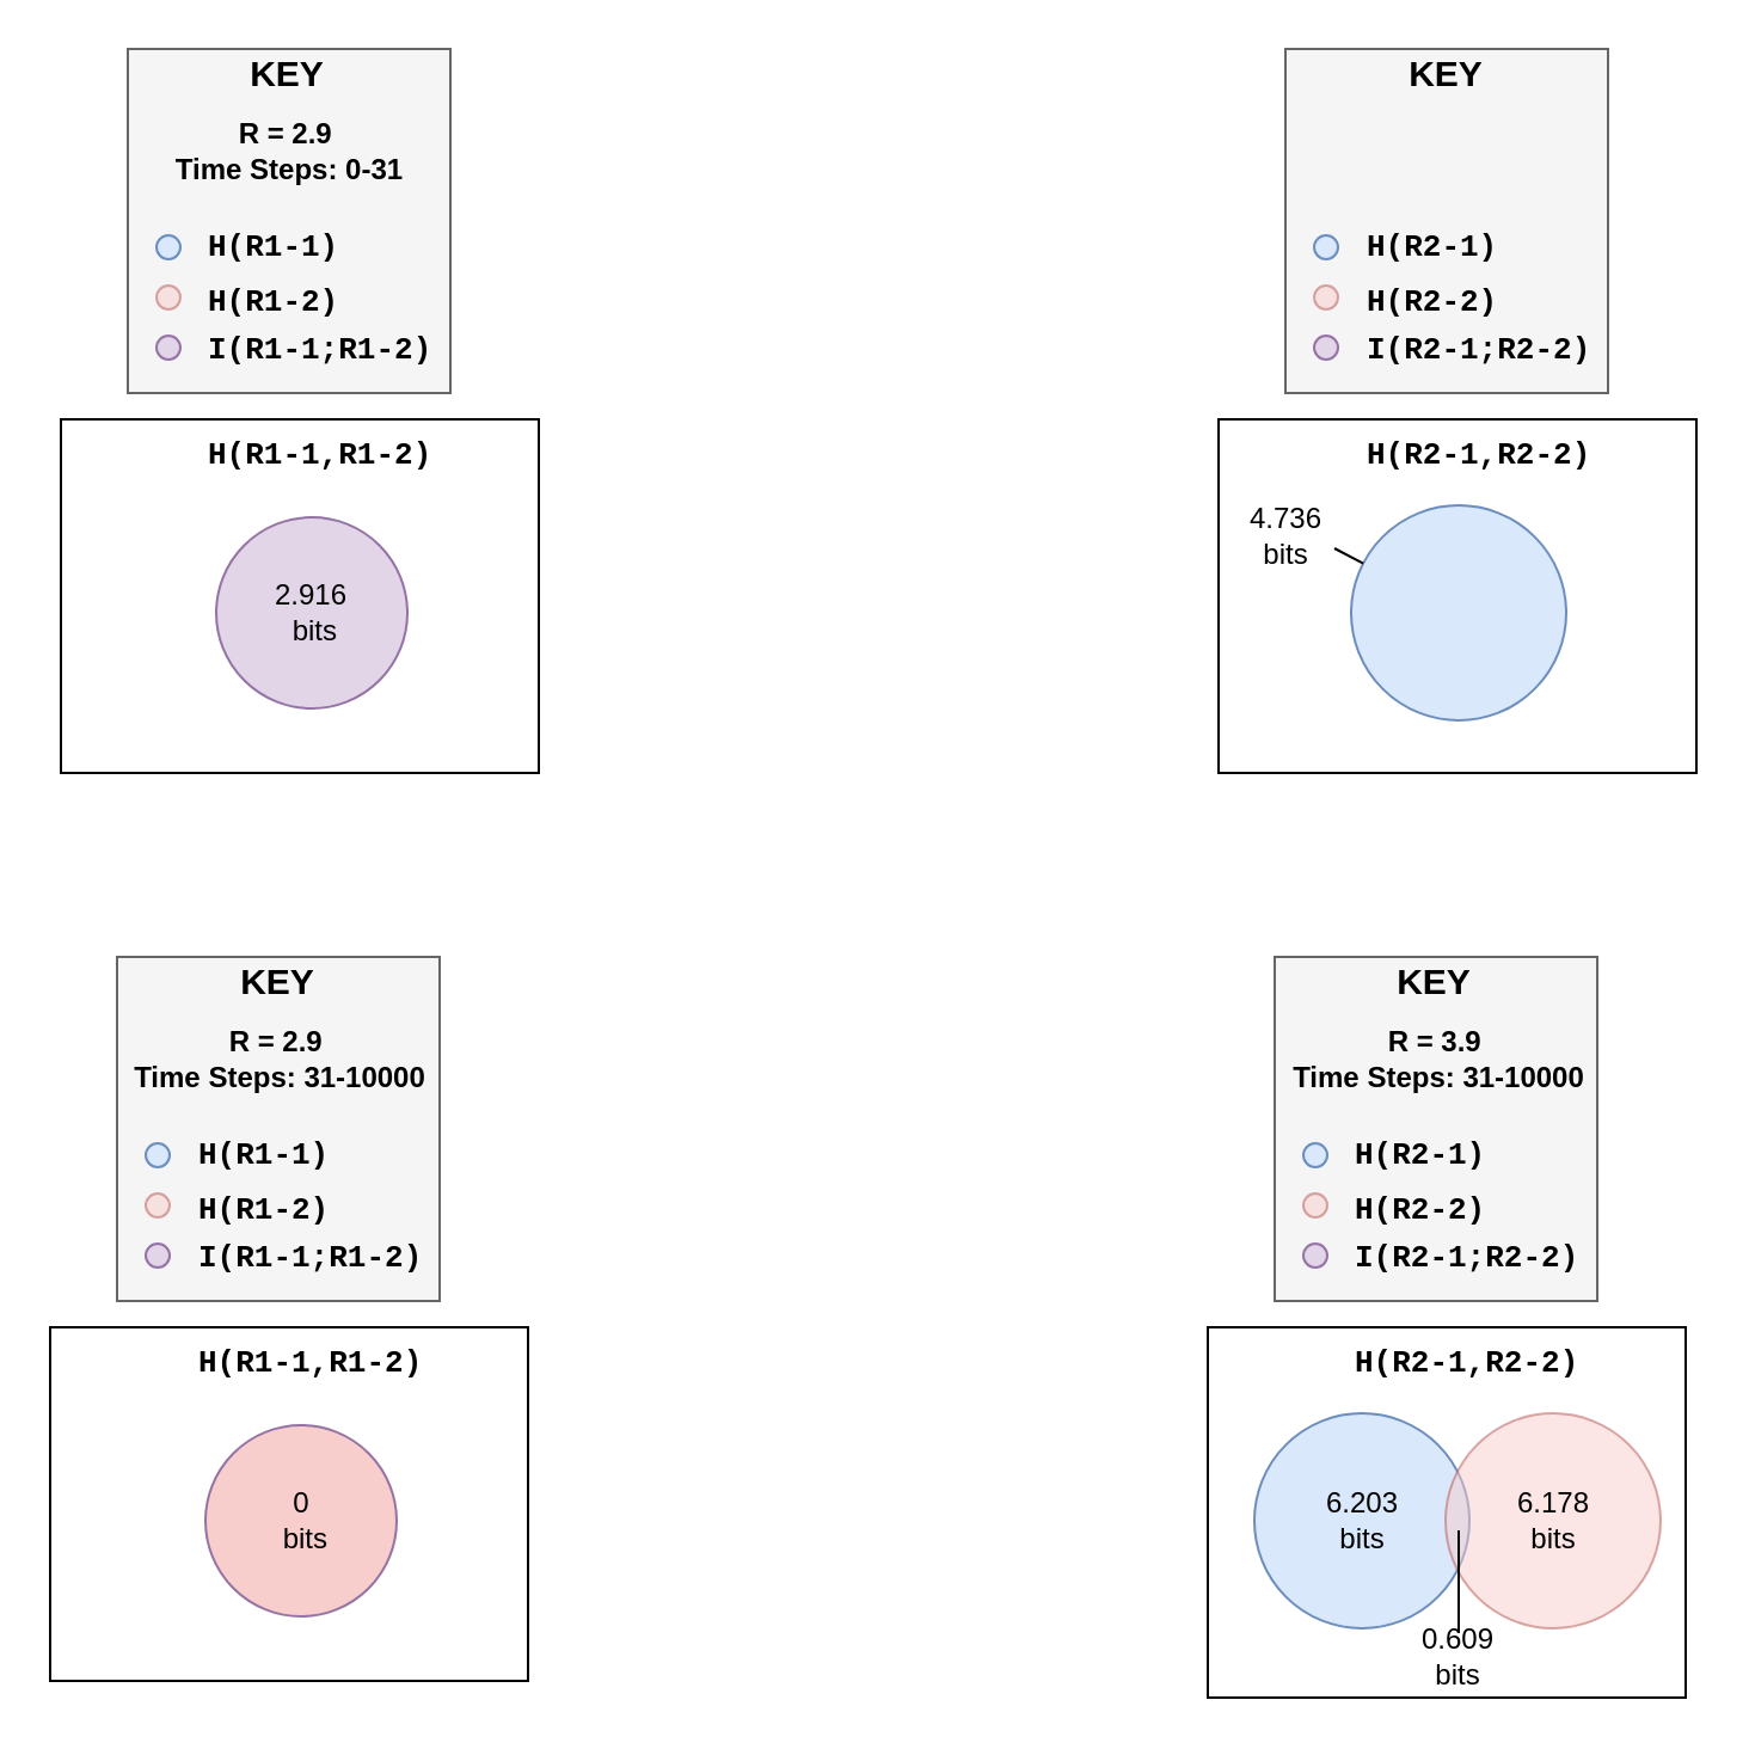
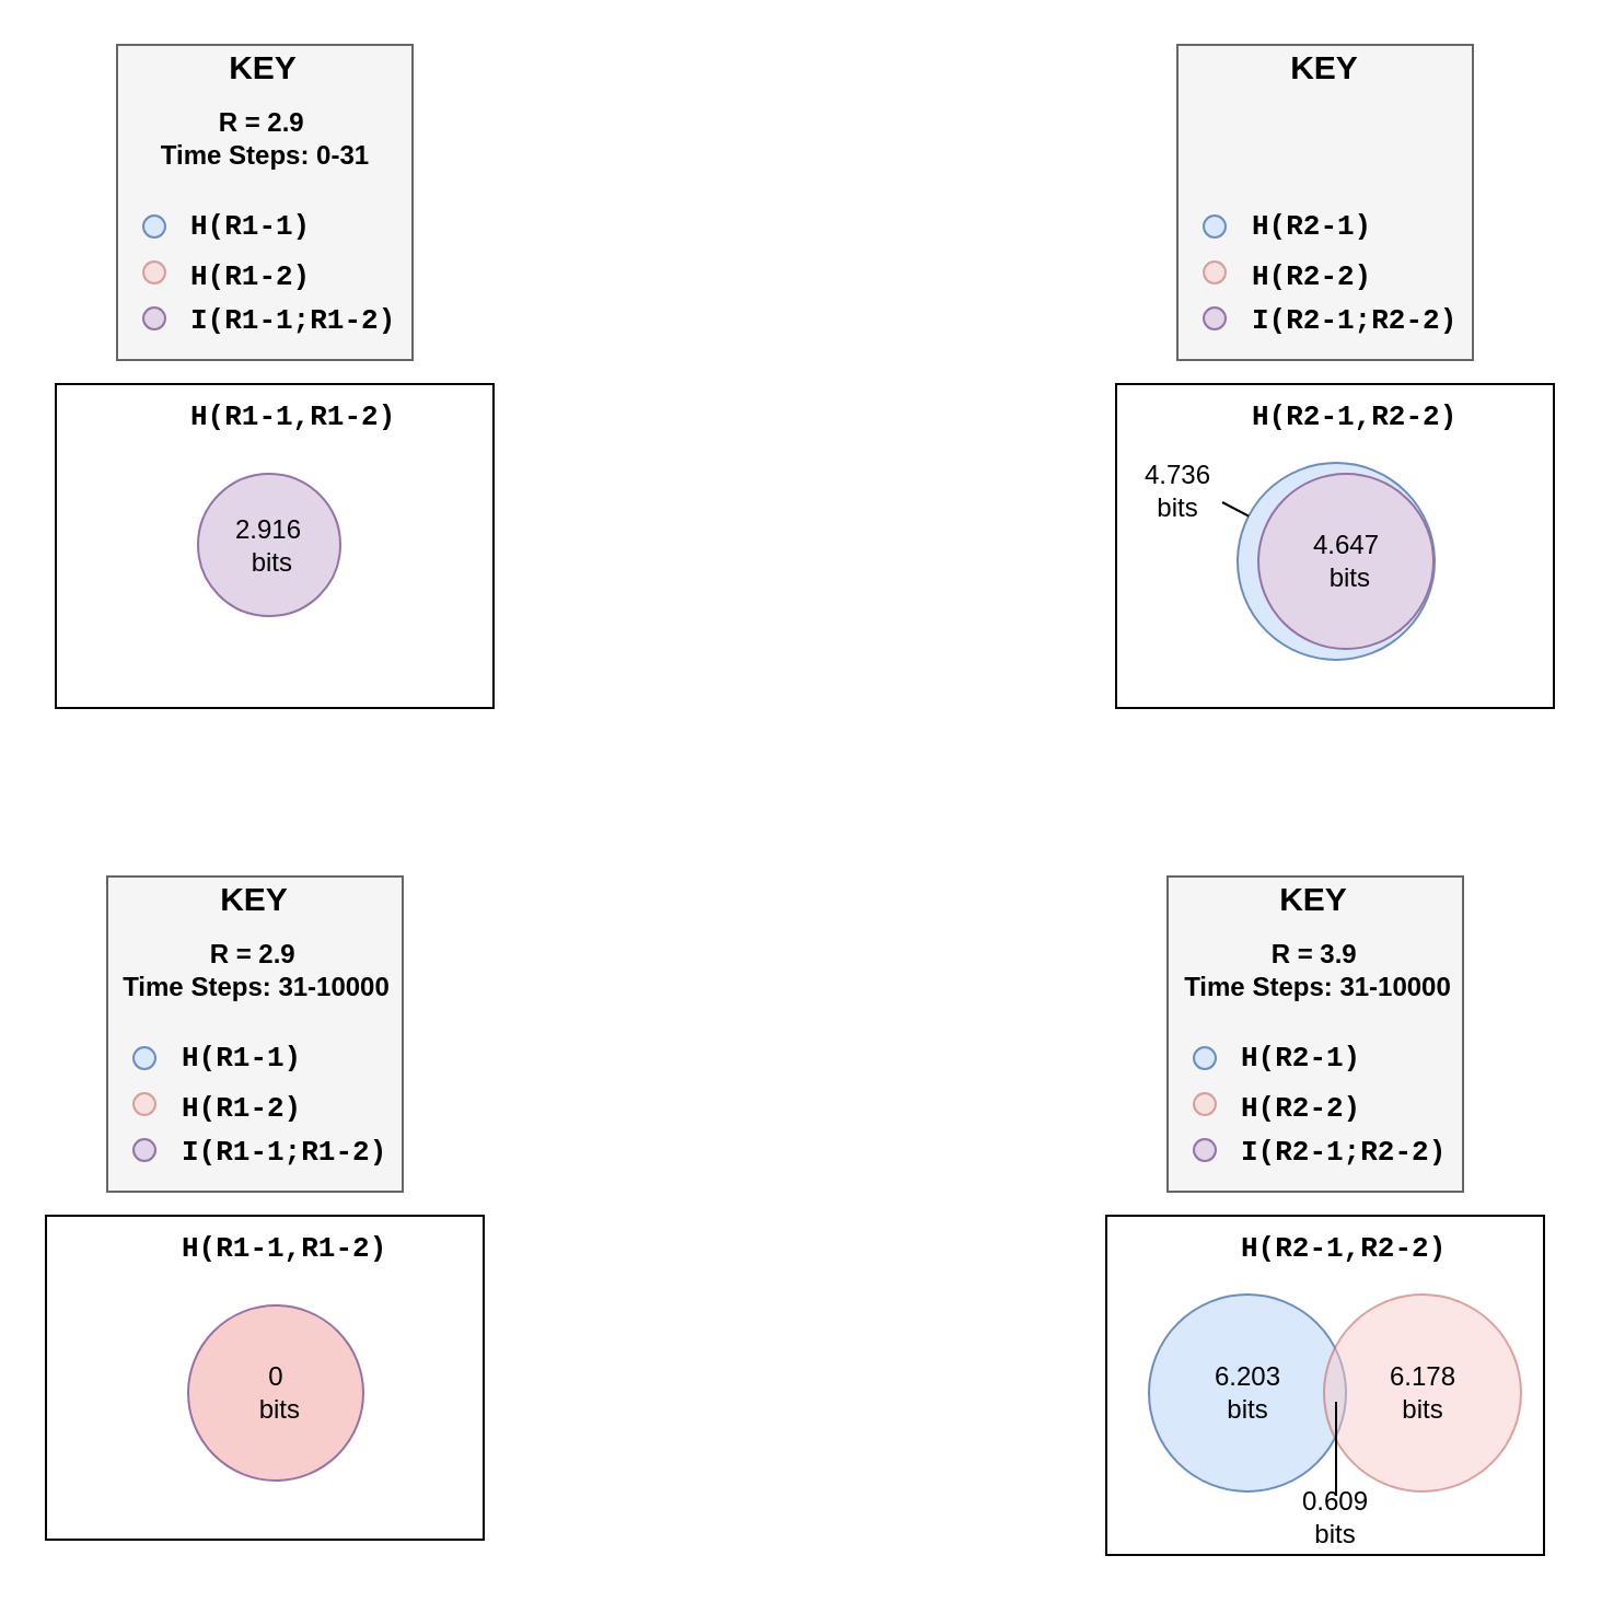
  <mxCell id="0" />
  <mxCell id="1" parent="0" />
  <mxCell id="2" value="" style="rounded=0;whiteSpace=wrap;html=1;" vertex="1" parent="1"><mxGeometry x="509.5" y="175" width="200" height="148" as="geometry" /></mxCell>
  <mxCell id="3" value="" style="ellipse;whiteSpace=wrap;html=1;aspect=fixed;fillColor=#dae8fc;strokeColor=#6c8ebf;" vertex="1" parent="1"><mxGeometry x="565" y="211" width="90" height="90" as="geometry" /></mxCell>
  <mxCell id="4" value="" style="rounded=0;whiteSpace=wrap;html=1;fillColor=#f5f5f5;strokeColor=#666666;fontColor=#333333;" parent="1" vertex="1"><mxGeometry x="53" y="20" width="135" height="144" as="geometry" /></mxCell>
  <mxCell id="5" value="" style="ellipse;whiteSpace=wrap;html=1;aspect=fixed;fillColor=#e1d5e7;strokeColor=#9673a6;" parent="1" vertex="1"><mxGeometry x="65" y="140" width="10" height="10" as="geometry" /></mxCell>
  <mxCell id="6" value="&lt;font face=&quot;Courier New&quot; style=&quot;font-size: 13px&quot;&gt;&lt;b&gt;I(R1-1;R1-2)&lt;/b&gt;&lt;/font&gt;" style="text;html=1;resizable=0;points=[];autosize=1;align=left;verticalAlign=top;spacingTop=-4;" parent="1" vertex="1"><mxGeometry x="85" y="136" width="110" height="20" as="geometry" /></mxCell>
  <mxCell id="7" value="" style="ellipse;whiteSpace=wrap;html=1;aspect=fixed;fillColor=#dae8fc;strokeColor=#6c8ebf;" parent="1" vertex="1"><mxGeometry x="65" y="98" width="10" height="10" as="geometry" /></mxCell>
  <mxCell id="8" value="" style="ellipse;whiteSpace=wrap;html=1;aspect=fixed;fillColor=#f8cecc;strokeColor=#b85450;opacity=50;" parent="1" vertex="1"><mxGeometry x="65" y="119" width="10" height="10" as="geometry" /></mxCell>
  <mxCell id="9" value="&lt;font face=&quot;Courier New&quot; style=&quot;font-size: 13px&quot;&gt;&lt;b&gt;H(R1-2)&lt;/b&gt;&lt;/font&gt;" style="text;html=1;resizable=0;points=[];autosize=1;align=left;verticalAlign=top;spacingTop=-4;" parent="1" vertex="1"><mxGeometry x="85" y="116" width="70" height="20" as="geometry" /></mxCell>
  <mxCell id="10" value="&lt;font face=&quot;Courier New&quot; style=&quot;font-size: 13px&quot;&gt;&lt;b&gt;H(R1-1)&lt;/b&gt;&lt;/font&gt;" style="text;html=1;resizable=0;points=[];autosize=1;align=left;verticalAlign=top;spacingTop=-4;" parent="1" vertex="1"><mxGeometry x="85" y="93" width="70" height="20" as="geometry" /></mxCell>
  <mxCell id="11" value="" style="rounded=0;whiteSpace=wrap;html=1;" parent="1" vertex="1"><mxGeometry x="25" y="175" width="200" height="148" as="geometry" /></mxCell>
  <mxCell id="12" value="&lt;font face=&quot;Courier New&quot; style=&quot;font-size: 13px&quot;&gt;&lt;b&gt;H(R1-1,R1-2)&lt;/b&gt;&lt;/font&gt;" style="text;html=1;resizable=0;points=[];autosize=1;align=left;verticalAlign=top;spacingTop=-4;" parent="1" vertex="1"><mxGeometry x="85" y="180" width="110" height="20" as="geometry" /></mxCell>
- <mxCell id="13" value="2.916&lt;br&gt;&amp;nbsp;bits" style="ellipse;whiteSpace=wrap;html=1;aspect=fixed;fillColor=#e1d5e7;strokeColor=#9673a6;" parent="1" vertex="1"><mxGeometry x="90" y="216" width="80" height="80" as="geometry" /></mxCell>
+ <mxCell id="13" value="2.916&lt;br&gt;&amp;nbsp;bits" style="ellipse;whiteSpace=wrap;html=1;aspect=fixed;fillColor=#e1d5e7;strokeColor=#9673a6;" parent="1" vertex="1"><mxGeometry x="90" y="216" width="65" height="65" as="geometry" /></mxCell>
  <mxCell id="14" value="&lt;b&gt;&lt;font style=&quot;font-size: 15px&quot;&gt;KEY&lt;/font&gt;&lt;/b&gt;" style="text;html=1;strokeColor=none;fillColor=none;align=center;verticalAlign=middle;whiteSpace=wrap;rounded=0;" parent="1" vertex="1"><mxGeometry x="100" y="20" width="40" height="20" as="geometry" /></mxCell>
  <mxCell id="15" value="&lt;b&gt;R = 2.9&amp;nbsp;&lt;br&gt;Time Steps: 0-31&lt;br&gt;&lt;/b&gt;" style="text;html=1;strokeColor=none;fillColor=none;align=center;verticalAlign=middle;whiteSpace=wrap;rounded=0;" vertex="1" parent="1"><mxGeometry x="65.5" y="43" width="110" height="40" as="geometry" /></mxCell>
  <mxCell id="16" value="" style="rounded=0;whiteSpace=wrap;html=1;fillColor=#f5f5f5;strokeColor=#666666;fontColor=#333333;" vertex="1" parent="1"><mxGeometry x="48.5" y="400" width="135" height="144" as="geometry" /></mxCell>
  <mxCell id="17" value="" style="ellipse;whiteSpace=wrap;html=1;aspect=fixed;fillColor=#e1d5e7;strokeColor=#9673a6;" vertex="1" parent="1"><mxGeometry x="60.5" y="520" width="10" height="10" as="geometry" /></mxCell>
  <mxCell id="18" value="&lt;font face=&quot;Courier New&quot; style=&quot;font-size: 13px&quot;&gt;&lt;b&gt;I(R1-1;R1-2)&lt;/b&gt;&lt;/font&gt;" style="text;html=1;resizable=0;points=[];autosize=1;align=left;verticalAlign=top;spacingTop=-4;" vertex="1" parent="1"><mxGeometry x="80.5" y="516" width="110" height="20" as="geometry" /></mxCell>
  <mxCell id="19" value="" style="ellipse;whiteSpace=wrap;html=1;aspect=fixed;fillColor=#dae8fc;strokeColor=#6c8ebf;" vertex="1" parent="1"><mxGeometry x="60.5" y="478" width="10" height="10" as="geometry" /></mxCell>
  <mxCell id="20" value="" style="ellipse;whiteSpace=wrap;html=1;aspect=fixed;fillColor=#f8cecc;strokeColor=#b85450;opacity=50;" vertex="1" parent="1"><mxGeometry x="60.5" y="499" width="10" height="10" as="geometry" /></mxCell>
  <mxCell id="21" value="&lt;font face=&quot;Courier New&quot; style=&quot;font-size: 13px&quot;&gt;&lt;b&gt;H(R1-2)&lt;/b&gt;&lt;/font&gt;" style="text;html=1;resizable=0;points=[];autosize=1;align=left;verticalAlign=top;spacingTop=-4;" vertex="1" parent="1"><mxGeometry x="80.5" y="496" width="70" height="20" as="geometry" /></mxCell>
  <mxCell id="22" value="&lt;font face=&quot;Courier New&quot; style=&quot;font-size: 13px&quot;&gt;&lt;b&gt;H(R1-1)&lt;/b&gt;&lt;/font&gt;" style="text;html=1;resizable=0;points=[];autosize=1;align=left;verticalAlign=top;spacingTop=-4;" vertex="1" parent="1"><mxGeometry x="80.5" y="473" width="70" height="20" as="geometry" /></mxCell>
  <mxCell id="23" value="" style="rounded=0;whiteSpace=wrap;html=1;" vertex="1" parent="1"><mxGeometry x="20.5" y="555" width="200" height="148" as="geometry" /></mxCell>
  <mxCell id="24" value="&lt;font face=&quot;Courier New&quot; style=&quot;font-size: 13px&quot;&gt;&lt;b&gt;H(R1-1,R1-2)&lt;/b&gt;&lt;/font&gt;" style="text;html=1;resizable=0;points=[];autosize=1;align=left;verticalAlign=top;spacingTop=-4;" vertex="1" parent="1"><mxGeometry x="80.5" y="560" width="110" height="20" as="geometry" /></mxCell>
  <mxCell id="25" value="0&lt;br&gt;&amp;nbsp;bits" style="ellipse;whiteSpace=wrap;html=1;aspect=fixed;fillColor=#f8cecc;strokeColor=#9673a6;" vertex="1" parent="1"><mxGeometry x="85.5" y="596" width="80" height="80" as="geometry" /></mxCell>
  <mxCell id="26" value="&lt;b&gt;&lt;font style=&quot;font-size: 15px&quot;&gt;KEY&lt;/font&gt;&lt;/b&gt;" style="text;html=1;strokeColor=none;fillColor=none;align=center;verticalAlign=middle;whiteSpace=wrap;rounded=0;" vertex="1" parent="1"><mxGeometry x="95.5" y="400" width="40" height="20" as="geometry" /></mxCell>
  <mxCell id="27" value="&lt;b&gt;R = 2.9&amp;nbsp;&lt;br&gt;Time Steps: 31-10000&lt;br&gt;&lt;/b&gt;" style="text;html=1;strokeColor=none;fillColor=none;align=center;verticalAlign=middle;whiteSpace=wrap;rounded=0;" vertex="1" parent="1"><mxGeometry x="54" y="423" width="126" height="40" as="geometry" /></mxCell>
  <mxCell id="28" value="" style="rounded=0;whiteSpace=wrap;html=1;fillColor=#f5f5f5;strokeColor=#666666;fontColor=#333333;" vertex="1" parent="1"><mxGeometry x="537.5" y="20" width="135" height="144" as="geometry" /></mxCell>
  <mxCell id="29" value="" style="ellipse;whiteSpace=wrap;html=1;aspect=fixed;fillColor=#e1d5e7;strokeColor=#9673a6;" vertex="1" parent="1"><mxGeometry x="549.5" y="140" width="10" height="10" as="geometry" /></mxCell>
  <mxCell id="30" value="&lt;font face=&quot;Courier New&quot; style=&quot;font-size: 13px&quot;&gt;&lt;b&gt;I(R2-1;R2-2)&lt;/b&gt;&lt;/font&gt;" style="text;html=1;resizable=0;points=[];autosize=1;align=left;verticalAlign=top;spacingTop=-4;" vertex="1" parent="1"><mxGeometry x="569.5" y="136" width="110" height="20" as="geometry" /></mxCell>
  <mxCell id="31" value="" style="ellipse;whiteSpace=wrap;html=1;aspect=fixed;fillColor=#dae8fc;strokeColor=#6c8ebf;" vertex="1" parent="1"><mxGeometry x="549.5" y="98" width="10" height="10" as="geometry" /></mxCell>
  <mxCell id="32" value="" style="ellipse;whiteSpace=wrap;html=1;aspect=fixed;fillColor=#f8cecc;strokeColor=#b85450;opacity=50;" vertex="1" parent="1"><mxGeometry x="549.5" y="119" width="10" height="10" as="geometry" /></mxCell>
  <mxCell id="33" value="&lt;font face=&quot;Courier New&quot; style=&quot;font-size: 13px&quot;&gt;&lt;b&gt;H(R2-2)&lt;/b&gt;&lt;/font&gt;" style="text;html=1;resizable=0;points=[];autosize=1;align=left;verticalAlign=top;spacingTop=-4;" vertex="1" parent="1"><mxGeometry x="569.5" y="116" width="70" height="20" as="geometry" /></mxCell>
  <mxCell id="34" value="&lt;font face=&quot;Courier New&quot; style=&quot;font-size: 13px&quot;&gt;&lt;b&gt;H(R2-1)&lt;/b&gt;&lt;/font&gt;" style="text;html=1;resizable=0;points=[];autosize=1;align=left;verticalAlign=top;spacingTop=-4;" vertex="1" parent="1"><mxGeometry x="569.5" y="93" width="70" height="20" as="geometry" /></mxCell>
  <mxCell id="35" value="&lt;font face=&quot;Courier New&quot; style=&quot;font-size: 13px&quot;&gt;&lt;b&gt;H(R2-1,R2-2)&lt;/b&gt;&lt;/font&gt;" style="text;html=1;resizable=0;points=[];autosize=1;align=left;verticalAlign=top;spacingTop=-4;" vertex="1" parent="1"><mxGeometry x="569.5" y="180" width="110" height="20" as="geometry" /></mxCell>
+ <mxCell id="36" value="4.647&lt;br&gt;&amp;nbsp;bits" style="ellipse;whiteSpace=wrap;html=1;aspect=fixed;fillColor=#e1d5e7;strokeColor=#9673a6;" vertex="1" parent="1"><mxGeometry x="574.5" y="216" width="80" height="80" as="geometry" /></mxCell>
  <mxCell id="37" value="&lt;b&gt;&lt;font style=&quot;font-size: 15px&quot;&gt;KEY&lt;/font&gt;&lt;/b&gt;" style="text;html=1;strokeColor=none;fillColor=none;align=center;verticalAlign=middle;whiteSpace=wrap;rounded=0;" vertex="1" parent="1"><mxGeometry x="584.5" y="20" width="40" height="20" as="geometry" /></mxCell>
  <mxCell id="38" value="" style="rounded=0;whiteSpace=wrap;html=1;fillColor=#f5f5f5;strokeColor=#666666;fontColor=#333333;" vertex="1" parent="1"><mxGeometry x="533" y="400" width="135" height="144" as="geometry" /></mxCell>
  <mxCell id="39" value="" style="ellipse;whiteSpace=wrap;html=1;aspect=fixed;fillColor=#e1d5e7;strokeColor=#9673a6;" vertex="1" parent="1"><mxGeometry x="545" y="520" width="10" height="10" as="geometry" /></mxCell>
  <mxCell id="40" value="&lt;font face=&quot;Courier New&quot; style=&quot;font-size: 13px&quot;&gt;&lt;b&gt;I(R2-1;R2-2)&lt;/b&gt;&lt;/font&gt;" style="text;html=1;resizable=0;points=[];autosize=1;align=left;verticalAlign=top;spacingTop=-4;" vertex="1" parent="1"><mxGeometry x="565" y="516" width="110" height="20" as="geometry" /></mxCell>
  <mxCell id="41" value="" style="ellipse;whiteSpace=wrap;html=1;aspect=fixed;fillColor=#dae8fc;strokeColor=#6c8ebf;" vertex="1" parent="1"><mxGeometry x="545" y="478" width="10" height="10" as="geometry" /></mxCell>
  <mxCell id="42" value="" style="ellipse;whiteSpace=wrap;html=1;aspect=fixed;fillColor=#f8cecc;strokeColor=#b85450;opacity=50;" vertex="1" parent="1"><mxGeometry x="545" y="499" width="10" height="10" as="geometry" /></mxCell>
  <mxCell id="43" value="&lt;font face=&quot;Courier New&quot; style=&quot;font-size: 13px&quot;&gt;&lt;b&gt;H(R2-2)&lt;/b&gt;&lt;/font&gt;" style="text;html=1;resizable=0;points=[];autosize=1;align=left;verticalAlign=top;spacingTop=-4;" vertex="1" parent="1"><mxGeometry x="565" y="496" width="70" height="20" as="geometry" /></mxCell>
  <mxCell id="44" value="&lt;font face=&quot;Courier New&quot; style=&quot;font-size: 13px&quot;&gt;&lt;b&gt;H(R2-1)&lt;/b&gt;&lt;/font&gt;" style="text;html=1;resizable=0;points=[];autosize=1;align=left;verticalAlign=top;spacingTop=-4;" vertex="1" parent="1"><mxGeometry x="565" y="473" width="70" height="20" as="geometry" /></mxCell>
  <mxCell id="45" value="" style="rounded=0;whiteSpace=wrap;html=1;" vertex="1" parent="1"><mxGeometry x="505" y="555" width="200" height="155" as="geometry" /></mxCell>
  <mxCell id="46" value="&lt;font face=&quot;Courier New&quot; style=&quot;font-size: 13px&quot;&gt;&lt;b&gt;H(R2-1,R2-2)&lt;/b&gt;&lt;/font&gt;" style="text;html=1;resizable=0;points=[];autosize=1;align=left;verticalAlign=top;spacingTop=-4;" vertex="1" parent="1"><mxGeometry x="565" y="560" width="110" height="20" as="geometry" /></mxCell>
  <mxCell id="47" value="&lt;b&gt;&lt;font style=&quot;font-size: 15px&quot;&gt;KEY&lt;/font&gt;&lt;/b&gt;" style="text;html=1;strokeColor=none;fillColor=none;align=center;verticalAlign=middle;whiteSpace=wrap;rounded=0;" vertex="1" parent="1"><mxGeometry x="580" y="400" width="40" height="20" as="geometry" /></mxCell>
  <mxCell id="48" value="&lt;b&gt;R = 3.9&amp;nbsp;&lt;br&gt;Time Steps: 31-10000&lt;br&gt;&lt;/b&gt;" style="text;html=1;strokeColor=none;fillColor=none;align=center;verticalAlign=middle;whiteSpace=wrap;rounded=0;" vertex="1" parent="1"><mxGeometry x="538.5" y="423" width="126" height="40" as="geometry" /></mxCell>
  <mxCell id="49" value="4.736&lt;br&gt;bits" style="text;html=1;strokeColor=none;fillColor=none;align=center;verticalAlign=middle;whiteSpace=wrap;rounded=0;" vertex="1" parent="1"><mxGeometry x="518" y="214" width="40" height="20" as="geometry" /></mxCell>
  <mxCell id="50" value="" style="endArrow=none;html=1;entryX=1;entryY=0.75;entryDx=0;entryDy=0;" edge="1" parent="1" source="3" target="49"><mxGeometry width="50" height="50" relative="1" as="geometry"><mxPoint x="395" y="290" as="sourcePoint" /><mxPoint x="445" y="240" as="targetPoint" /></mxGeometry></mxCell>
  <mxCell id="51" value="6.203&lt;br&gt;bits" style="ellipse;whiteSpace=wrap;html=1;aspect=fixed;fillColor=#dae8fc;strokeColor=#6c8ebf;" vertex="1" parent="1"><mxGeometry x="524.5" y="591" width="90" height="90" as="geometry" /></mxCell>
  <mxCell id="52" value="6.178&lt;br&gt;bits" style="ellipse;whiteSpace=wrap;html=1;aspect=fixed;fillColor=#f8cecc;strokeColor=#b85450;opacity=50;" vertex="1" parent="1"><mxGeometry x="604.5" y="591" width="90" height="90" as="geometry" /></mxCell>
  <mxCell id="53" value="0.609&lt;br&gt;bits" style="text;html=1;strokeColor=none;fillColor=none;align=center;verticalAlign=middle;whiteSpace=wrap;rounded=0;opacity=50;" vertex="1" parent="1"><mxGeometry x="590" y="683" width="40" height="20" as="geometry" /></mxCell>
  <mxCell id="54" value="" style="endArrow=none;html=1;exitX=0.5;exitY=0;exitDx=0;exitDy=0;" edge="1" parent="1" source="53"><mxGeometry width="50" height="50" relative="1" as="geometry"><mxPoint x="415" y="700" as="sourcePoint" /><mxPoint x="610" y="640" as="targetPoint" /></mxGeometry></mxCell>
